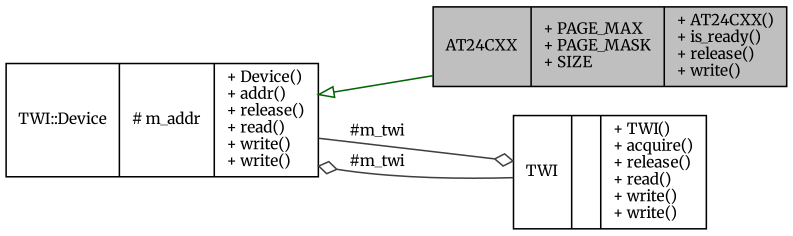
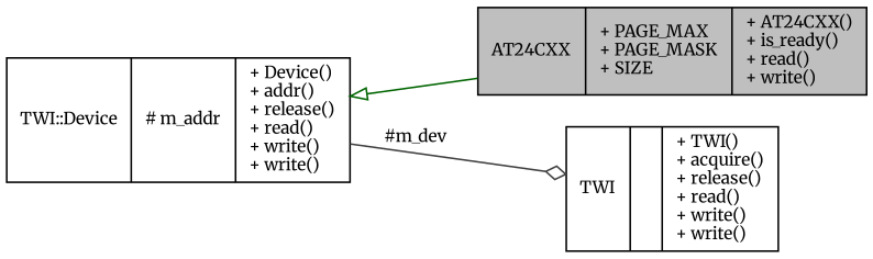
  digraph {
    fontname=Merriweather
    rankdir=LR
    node [color=black fillcolor=white fontname=Merriweather fontsize=10 shape=record style=filled]
    edge [color=grey25 fontname=Merriweather fontsize=10 labelfontname=Helvetica labelfontsize=10 style=solid arrowhead=odiamond]
-   n1 [fillcolor=grey75 fontcolor=black height=0.2 label="{AT24CXX\n|+ PAGE_MAX\l+ PAGE_MASK\l+ SIZE\l|+ AT24CXX()\l+ is_ready()\l+ release()\l+ write()\l}" width=0.4]
+   n1 [fillcolor=grey75 fontcolor=black height=0.2 label="{AT24CXX\n|+ PAGE_MAX\l+ PAGE_MASK\l+ SIZE\l|+ AT24CXX()\l+ is_ready()\l+ read()\l+ write()\l}" width=0.4]
    n2 [height=0.2 label="{TWI::Device\n|# m_addr\l|+ Device()\l+ addr()\l+ release()\l+ read()\l+ write()\l+ write()\l}" width=0.4]
    n3 [height=0.2 label="{TWI\n||+ TWI()\l+ acquire()\l+ release()\l+ read()\l+ write()\l+ write()\l}" width=0.4]
    n2 -> n1 [arrowtail=onormal color=darkgreen dir=back arrowhead=""]
-   n2 -> n3 [label=" #m_twi"]
-   n3 -> n2 [label=" #m_twi"]
+   n2 -> n3 [label=" #m_dev"]
  }
